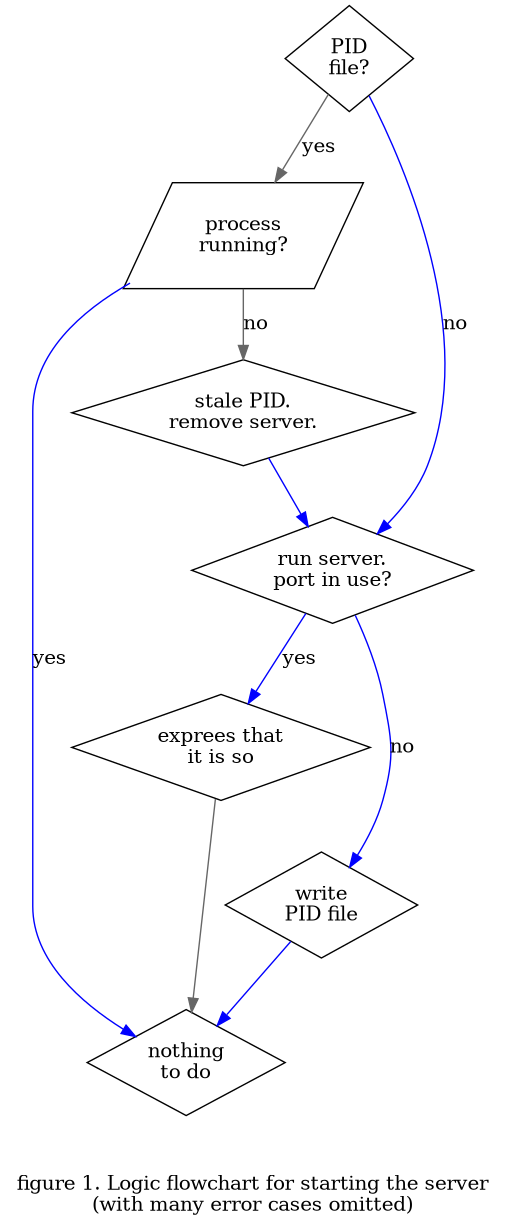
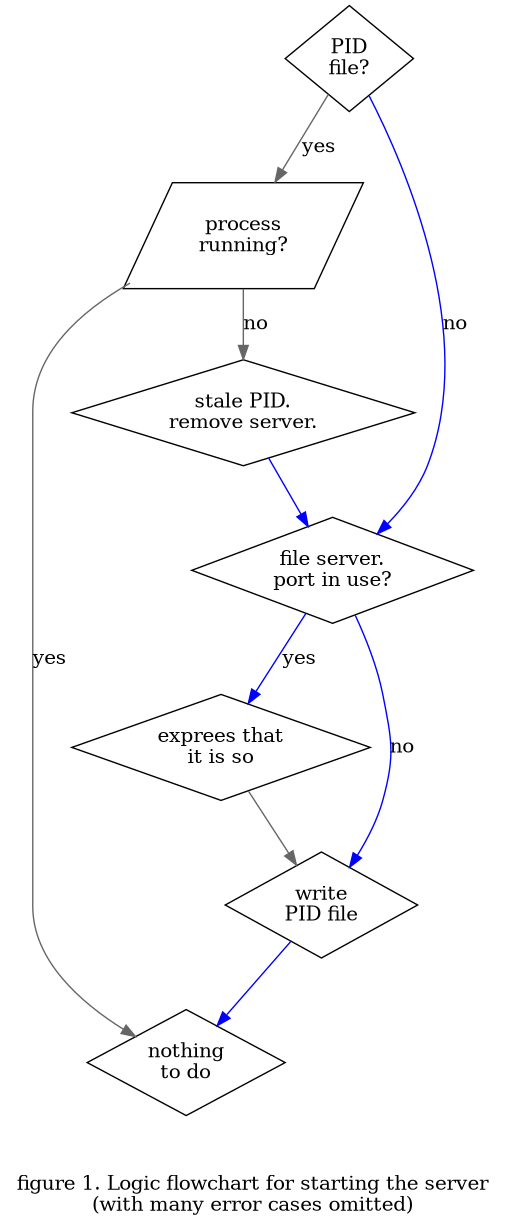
  digraph {
    label="figure 1. Logic flowchart for starting the server\n(with many error cases omitted)"
    node [shape=diamond]
    edge [color=blue]
    n1 [label="PID\nfile?"]
    n2 [label="process\nrunning?" shape=parallelogram]
-   n3 [label="run server.\nport in use?"]
+   n3 [label="file server.\nport in use?"]
    n4 [label="nothing\nto do"]
    n5 [label="stale PID.\nremove server."]
    n6 [label="exprees that\nit is so"]
    n7 [label="write\nPID file"]
    n1 -> n2 [color=gray40 label=yes]
    n1 -> n3 [label=no]
-   n2 -> n4 [label=yes]
+   n2 -> n4 [color=gray40 label=yes]
    n2 -> n5 [color=gray40 label=no]
    n3 -> n6 [label=yes]
    n3 -> n7 [label=no]
    n5 -> n3
-   n6 -> n4 [color=gray40]
+   n6 -> n7 [color=gray40]
    n7 -> n4
  }
